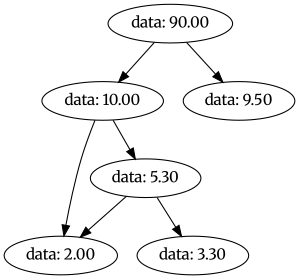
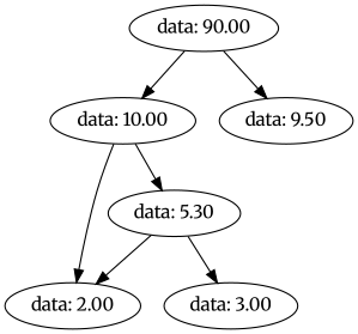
  digraph {
    fontname=Merriweather
    node [fontname=Merriweather]
    edge [fontname=Merriweather]
    n1 [label="data: 90.00"]
    n2 [label="data: 10.00"]
    n3 [label="data: 9.50"]
    n4 [label="data: 5.30"]
    n5 [label="data: 2.00"]
-   n6 [label="data: 3.30"]
+   n6 [label="data: 3.00"]
    n1 -> n2
    n1 -> n3
    n2 -> n4
    n2 -> n5
    n4 -> n5
    n4 -> n6
  }
